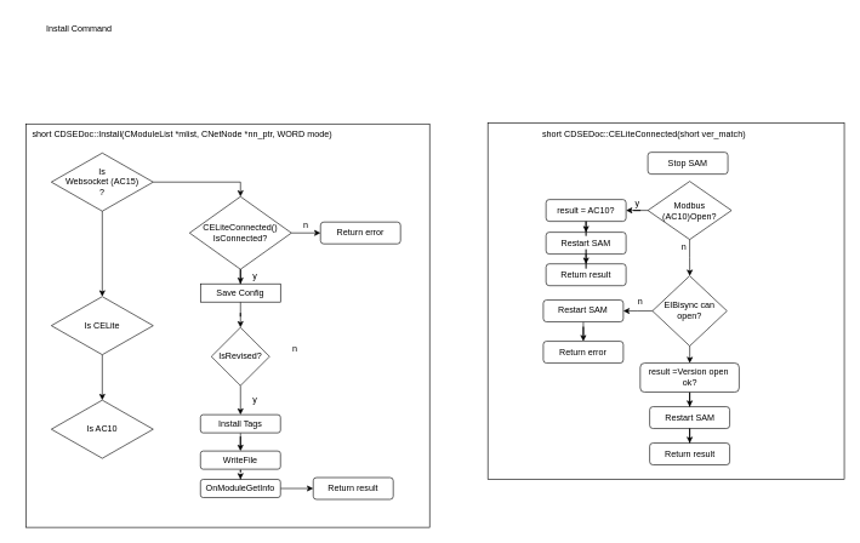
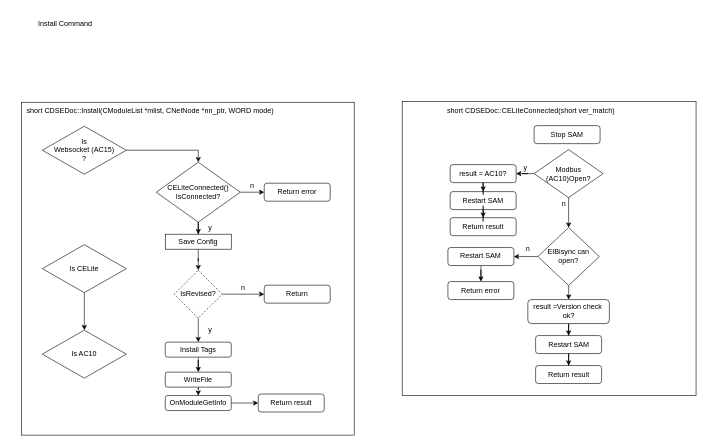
  <mxCell id="0" />
  <mxCell id="1" parent="0" />
  <mxCell id="2" value="" style="whiteSpace=wrap;html=1;aspect=fixed;" vertex="1" parent="1"><mxGeometry x="35" y="170" width="555" height="555" as="geometry" /></mxCell>
  <mxCell id="3" value="Install Command&amp;nbsp;" style="text;html=1;strokeColor=none;fillColor=none;align=center;verticalAlign=middle;whiteSpace=wrap;rounded=0;" vertex="1" parent="1"><mxGeometry x="20" y="20" width="180" height="40" as="geometry" /></mxCell>
  <mxCell id="4" value="short CDSEDoc::Install(CModuleList *mlist, CNetNode *nn_ptr, WORD mode)" style="text;html=1;strokeColor=none;fillColor=none;align=center;verticalAlign=middle;whiteSpace=wrap;rounded=0;" vertex="1" parent="1"><mxGeometry x="20" y="180" width="460" height="10" as="geometry" /></mxCell>
  <mxCell id="5" style="edgeStyle=orthogonalEdgeStyle;rounded=0;orthogonalLoop=1;jettySize=auto;html=1;entryX=0.5;entryY=0;entryDx=0;entryDy=0;" edge="1" parent="1" source="6" target="12"><mxGeometry relative="1" as="geometry" /></mxCell>
  <mxCell id="6" value="Save Config" style="whiteSpace=wrap;html=1;rounded=0;" vertex="1" parent="1"><mxGeometry x="275" y="390" width="110" height="25" as="geometry" /></mxCell>
  <mxCell id="7" style="edgeStyle=orthogonalEdgeStyle;rounded=0;orthogonalLoop=1;jettySize=auto;html=1;entryX=0.5;entryY=0;entryDx=0;entryDy=0;" edge="1" parent="1" source="9" target="41"><mxGeometry relative="1" as="geometry"><mxPoint x="345" y="265" as="targetPoint" /></mxGeometry></mxCell>
- <mxCell id="8" style="edgeStyle=orthogonalEdgeStyle;rounded=0;orthogonalLoop=1;jettySize=auto;html=1;" edge="1" parent="1" source="9" target="51"><mxGeometry relative="1" as="geometry" /></mxCell>
  <mxCell id="9" value="Is &lt;br&gt;Websocket&amp;nbsp;(AC15)&lt;br&gt;?" style="rhombus;whiteSpace=wrap;html=1;" vertex="1" parent="1"><mxGeometry x="70" y="210" width="140" height="80" as="geometry" /></mxCell>
+ <mxCell id="10" style="edgeStyle=orthogonalEdgeStyle;rounded=0;orthogonalLoop=1;jettySize=auto;html=1;entryX=0;entryY=0.5;entryDx=0;entryDy=0;" edge="1" parent="1" source="12" target="45"><mxGeometry relative="1" as="geometry" /></mxCell>
  <mxCell id="11" style="edgeStyle=orthogonalEdgeStyle;rounded=0;orthogonalLoop=1;jettySize=auto;html=1;" edge="1" parent="1" source="12" target="48"><mxGeometry relative="1" as="geometry" /></mxCell>
- <mxCell id="12" value="IsRevised?" style="rhombus;whiteSpace=wrap;html=1;" vertex="1" parent="1"><mxGeometry x="290" y="450" width="80" height="80" as="geometry" /></mxCell>
+ <mxCell id="12" value="IsRevised?" style="rhombus;whiteSpace=wrap;html=1;dashed=1;" vertex="1" parent="1"><mxGeometry x="290" y="450" width="80" height="80" as="geometry" /></mxCell>
  <mxCell id="13" value="" style="group" vertex="1" connectable="0" parent="1"><mxGeometry x="670" y="169" width="490" height="490" as="geometry" /></mxCell>
  <mxCell id="14" value="" style="whiteSpace=wrap;html=1;aspect=fixed;" vertex="1" parent="13"><mxGeometry width="490" height="490" as="geometry" /></mxCell>
  <mxCell id="15" value="short CDSEDoc::CELiteConnected(short ver_match)" style="text;html=1;strokeColor=none;fillColor=none;align=center;verticalAlign=middle;whiteSpace=wrap;rounded=0;" vertex="1" parent="13"><mxGeometry x="50" y="10" width="330" height="10" as="geometry" /></mxCell>
  <mxCell id="16" value="Stop SAM" style="rounded=1;whiteSpace=wrap;html=1;" vertex="1" parent="13"><mxGeometry x="220" y="40" width="110" height="30" as="geometry" /></mxCell>
  <mxCell id="17" value="Modbus (AC10)Open?" style="rhombus;whiteSpace=wrap;html=1;" vertex="1" parent="13"><mxGeometry x="220" y="80" width="115" height="80" as="geometry" /></mxCell>
  <mxCell id="18" value="EIBisync can open?" style="rhombus;whiteSpace=wrap;html=1;" vertex="1" parent="13"><mxGeometry x="226.25" y="210" width="102.5" height="96.5" as="geometry" /></mxCell>
  <mxCell id="19" value="" style="edgeStyle=orthogonalEdgeStyle;rounded=0;orthogonalLoop=1;jettySize=auto;html=1;" edge="1" parent="13" source="17" target="18"><mxGeometry relative="1" as="geometry" /></mxCell>
  <mxCell id="20" value="Restart SAM" style="rounded=1;whiteSpace=wrap;html=1;" vertex="1" parent="13"><mxGeometry x="80" y="150" width="110" height="30" as="geometry" /></mxCell>
  <mxCell id="21" value="Return error" style="rounded=1;whiteSpace=wrap;html=1;" vertex="1" parent="13"><mxGeometry x="76.25" y="300" width="110" height="30" as="geometry" /></mxCell>
  <mxCell id="22" value="" style="edgeStyle=orthogonalEdgeStyle;rounded=0;orthogonalLoop=1;jettySize=auto;html=1;entryX=0.5;entryY=0;entryDx=0;entryDy=0;" edge="1" parent="13" source="23" target="20"><mxGeometry relative="1" as="geometry" /></mxCell>
  <mxCell id="23" value="result = AC10?" style="rounded=1;whiteSpace=wrap;html=1;" vertex="1" parent="13"><mxGeometry x="80" y="105" width="110" height="30" as="geometry" /></mxCell>
  <mxCell id="24" value="" style="edgeStyle=orthogonalEdgeStyle;rounded=0;orthogonalLoop=1;jettySize=auto;html=1;" edge="1" parent="13" source="17" target="23"><mxGeometry relative="1" as="geometry" /></mxCell>
  <mxCell id="25" value="Return result" style="rounded=1;whiteSpace=wrap;html=1;" vertex="1" parent="13"><mxGeometry x="80" y="193.5" width="110" height="30" as="geometry" /></mxCell>
  <mxCell id="26" value="" style="edgeStyle=orthogonalEdgeStyle;rounded=0;orthogonalLoop=1;jettySize=auto;html=1;entryX=0.5;entryY=0;entryDx=0;entryDy=0;" edge="1" parent="13" source="20" target="25"><mxGeometry relative="1" as="geometry" /></mxCell>
  <mxCell id="27" value="y" style="text;html=1;strokeColor=none;fillColor=none;align=center;verticalAlign=middle;whiteSpace=wrap;rounded=0;" vertex="1" parent="13"><mxGeometry x="186.25" y="100" width="40" height="20" as="geometry" /></mxCell>
  <mxCell id="28" value="n" style="text;html=1;strokeColor=none;fillColor=none;align=center;verticalAlign=middle;whiteSpace=wrap;rounded=0;" vertex="1" parent="13"><mxGeometry x="250" y="160" width="40" height="20" as="geometry" /></mxCell>
  <mxCell id="29" value="" style="edgeStyle=orthogonalEdgeStyle;rounded=0;orthogonalLoop=1;jettySize=auto;html=1;" edge="1" parent="13" source="30" target="21"><mxGeometry relative="1" as="geometry" /></mxCell>
  <mxCell id="30" value="Restart SAM" style="rounded=1;whiteSpace=wrap;html=1;" vertex="1" parent="13"><mxGeometry x="76.25" y="243.25" width="110" height="30" as="geometry" /></mxCell>
  <mxCell id="31" value="" style="edgeStyle=orthogonalEdgeStyle;rounded=0;orthogonalLoop=1;jettySize=auto;html=1;" edge="1" parent="13" source="18" target="30"><mxGeometry relative="1" as="geometry" /></mxCell>
  <mxCell id="32" value="n" style="text;html=1;strokeColor=none;fillColor=none;align=center;verticalAlign=middle;whiteSpace=wrap;rounded=0;" vertex="1" parent="13"><mxGeometry x="190" y="235" width="40" height="20" as="geometry" /></mxCell>
  <mxCell id="33" value="Restart SAM" style="rounded=1;whiteSpace=wrap;html=1;" vertex="1" parent="13"><mxGeometry x="222.5" y="390" width="110" height="30" as="geometry" /></mxCell>
  <mxCell id="34" style="edgeStyle=orthogonalEdgeStyle;rounded=0;orthogonalLoop=1;jettySize=auto;html=1;" edge="1" parent="13" source="35" target="33"><mxGeometry relative="1" as="geometry" /></mxCell>
- <mxCell id="35" value="&lt;span&gt;result =Version open&amp;nbsp;&lt;/span&gt;&lt;br&gt;&lt;span&gt;ok?&lt;/span&gt;" style="rounded=1;whiteSpace=wrap;html=1;" vertex="1" parent="13"><mxGeometry x="209.5" y="330" width="136" height="40" as="geometry" /></mxCell>
+ <mxCell id="35" value="&lt;span&gt;result =Version check&amp;nbsp;&lt;/span&gt;&lt;br&gt;&lt;span&gt;ok?&lt;/span&gt;" style="rounded=1;whiteSpace=wrap;html=1;" vertex="1" parent="13"><mxGeometry x="209.5" y="330" width="136" height="40" as="geometry" /></mxCell>
  <mxCell id="36" style="edgeStyle=orthogonalEdgeStyle;rounded=0;orthogonalLoop=1;jettySize=auto;html=1;" edge="1" parent="13" source="18" target="35"><mxGeometry relative="1" as="geometry" /></mxCell>
  <mxCell id="37" value="Return result" style="rounded=1;whiteSpace=wrap;html=1;" vertex="1" parent="13"><mxGeometry x="222.5" y="440" width="110" height="30" as="geometry" /></mxCell>
  <mxCell id="38" style="edgeStyle=orthogonalEdgeStyle;rounded=0;orthogonalLoop=1;jettySize=auto;html=1;entryX=0.5;entryY=0;entryDx=0;entryDy=0;" edge="1" parent="13" source="33" target="37"><mxGeometry relative="1" as="geometry" /></mxCell>
  <mxCell id="39" style="edgeStyle=orthogonalEdgeStyle;rounded=0;orthogonalLoop=1;jettySize=auto;html=1;" edge="1" parent="1" source="41" target="6"><mxGeometry relative="1" as="geometry" /></mxCell>
  <mxCell id="40" style="edgeStyle=orthogonalEdgeStyle;rounded=0;orthogonalLoop=1;jettySize=auto;html=1;entryX=0;entryY=0.5;entryDx=0;entryDy=0;" edge="1" parent="1" source="41" target="42"><mxGeometry relative="1" as="geometry" /></mxCell>
  <mxCell id="41" value="CELiteConnected()&lt;br&gt;IsConnected?" style="rhombus;whiteSpace=wrap;html=1;" vertex="1" parent="1"><mxGeometry x="260" y="270" width="140" height="100" as="geometry" /></mxCell>
  <mxCell id="42" value="Return error" style="rounded=1;whiteSpace=wrap;html=1;" vertex="1" parent="1"><mxGeometry x="440" y="305" width="110" height="30" as="geometry" /></mxCell>
  <mxCell id="43" value="n" style="text;html=1;strokeColor=none;fillColor=none;align=center;verticalAlign=middle;whiteSpace=wrap;rounded=0;" vertex="1" parent="1"><mxGeometry x="400" y="300" width="40" height="20" as="geometry" /></mxCell>
  <mxCell id="44" value="y" style="text;html=1;strokeColor=none;fillColor=none;align=center;verticalAlign=middle;whiteSpace=wrap;rounded=0;" vertex="1" parent="1"><mxGeometry x="330" y="370" width="40" height="20" as="geometry" /></mxCell>
+ <mxCell id="45" value="Return" style="rounded=1;whiteSpace=wrap;html=1;" vertex="1" parent="1"><mxGeometry x="440" y="475" width="110" height="30" as="geometry" /></mxCell>
  <mxCell id="46" value="n" style="text;html=1;strokeColor=none;fillColor=none;align=center;verticalAlign=middle;whiteSpace=wrap;rounded=0;" vertex="1" parent="1"><mxGeometry x="385" y="470" width="40" height="20" as="geometry" /></mxCell>
  <mxCell id="47" style="edgeStyle=orthogonalEdgeStyle;rounded=0;orthogonalLoop=1;jettySize=auto;html=1;entryX=0.5;entryY=0;entryDx=0;entryDy=0;" edge="1" parent="1" source="48" target="54"><mxGeometry relative="1" as="geometry" /></mxCell>
  <mxCell id="48" value="Install Tags" style="rounded=1;whiteSpace=wrap;html=1;" vertex="1" parent="1"><mxGeometry x="275" y="570" width="110" height="25" as="geometry" /></mxCell>
  <mxCell id="49" value="y" style="text;html=1;strokeColor=none;fillColor=none;align=center;verticalAlign=middle;whiteSpace=wrap;rounded=0;" vertex="1" parent="1"><mxGeometry x="330" y="540" width="40" height="20" as="geometry" /></mxCell>
  <mxCell id="50" style="edgeStyle=orthogonalEdgeStyle;rounded=0;orthogonalLoop=1;jettySize=auto;html=1;" edge="1" parent="1" source="51" target="57"><mxGeometry relative="1" as="geometry" /></mxCell>
  <mxCell id="51" value="Is CELite" style="rhombus;whiteSpace=wrap;html=1;" vertex="1" parent="1"><mxGeometry x="70" y="407.5" width="140" height="80" as="geometry" /></mxCell>
  <mxCell id="52" value="Return result" style="rounded=1;whiteSpace=wrap;html=1;" vertex="1" parent="1"><mxGeometry x="430" y="656.5" width="110" height="30" as="geometry" /></mxCell>
  <mxCell id="53" style="edgeStyle=orthogonalEdgeStyle;rounded=0;orthogonalLoop=1;jettySize=auto;html=1;entryX=0.5;entryY=0;entryDx=0;entryDy=0;dashed=1;" edge="1" parent="1" source="54" target="56"><mxGeometry relative="1" as="geometry" /></mxCell>
  <mxCell id="54" value="WriteFile" style="rounded=1;whiteSpace=wrap;html=1;" vertex="1" parent="1"><mxGeometry x="275" y="620" width="110" height="25" as="geometry" /></mxCell>
  <mxCell id="55" style="edgeStyle=orthogonalEdgeStyle;rounded=0;orthogonalLoop=1;jettySize=auto;html=1;entryX=0;entryY=0.5;entryDx=0;entryDy=0;" edge="1" parent="1" source="56" target="52"><mxGeometry relative="1" as="geometry" /></mxCell>
  <mxCell id="56" value="OnModuleGetInfo" style="rounded=1;whiteSpace=wrap;html=1;" vertex="1" parent="1"><mxGeometry x="275" y="659" width="110" height="25" as="geometry" /></mxCell>
  <mxCell id="57" value="Is AC10" style="rhombus;whiteSpace=wrap;html=1;" vertex="1" parent="1"><mxGeometry x="70" y="550" width="140" height="80" as="geometry" /></mxCell>
